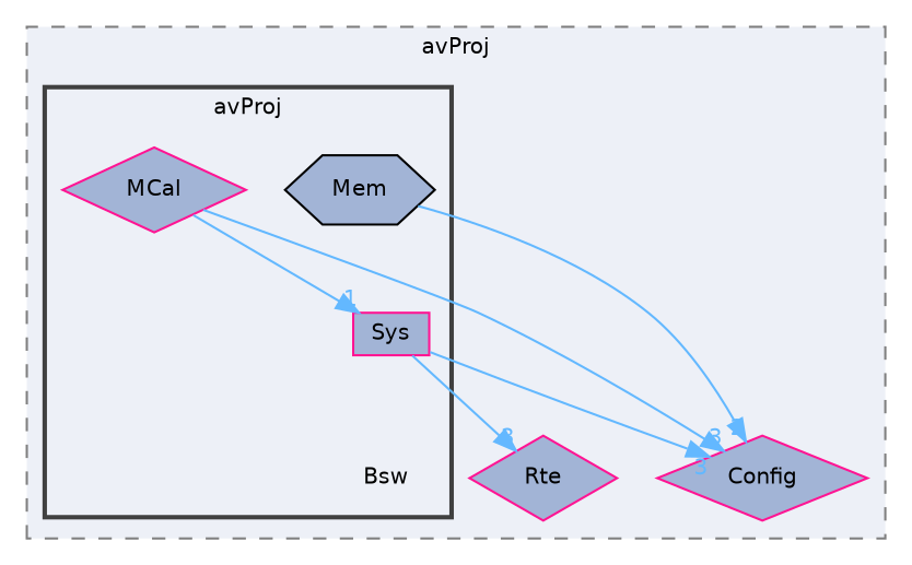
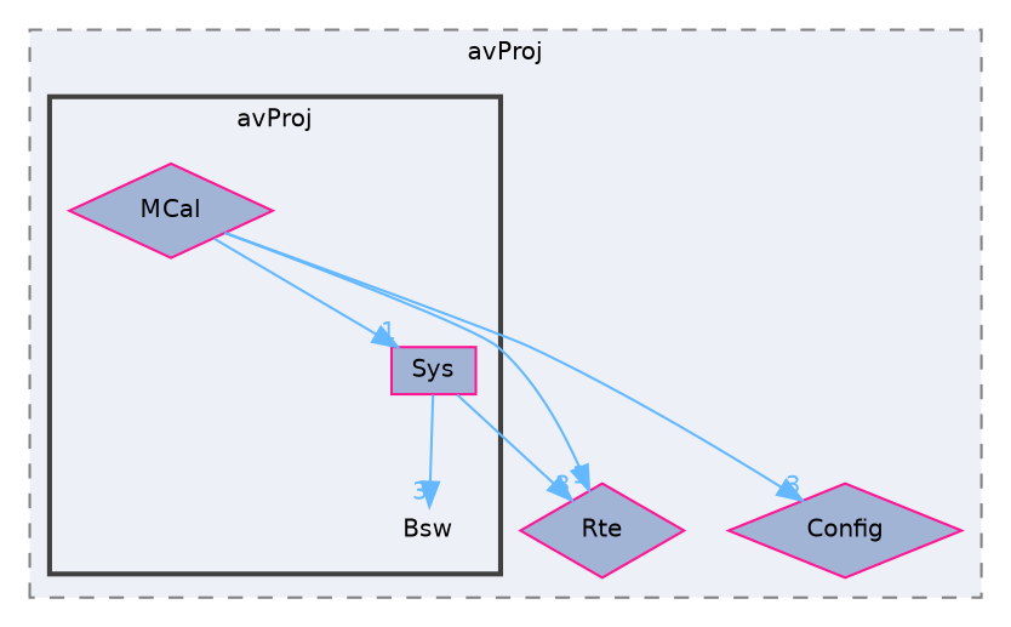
  digraph {
    compound=true
    node [color=deeppink fontname=Helvetica fontsize=10 shape=diamond fillcolor="#a2b4d6" style=filled]
    edge [color=steelblue1 fontcolor=steelblue1 fontname=Helvetica fontsize=10 headlabel=3 labeldistance=1.5 labelfontname=Helvetica labelfontsize=10]
    n1 [color=purple height=0.2 label=Bsw shape=plaintext width=0.4 fillcolor="" style=""]
    n2 [height=0.2 label=MCal width=0.4]
-   n3 [color=black height=0.2 label=Mem shape=hexagon width=0.4]
    n4 [height=0.2 label=Sys shape=box width=0.4]
    n5 [height=0.2 label=Rte width=0.4]
    n6 [height=0.2 label=Config width=0.4]
    subgraph cluster_1 {
      bgcolor="#edf0f7"
      fontname=Helvetica
      fontsize=10
      label=avProj
      pencolor=grey50
      style="filled,dashed"
      n5
      n6
      subgraph cluster_2 {
        bgcolor="#edf0f7"
        fontname=Helvetica
        fontsize=10
        label=avProj
        pencolor=grey25
        style="filled,bold"
        n1
        n2
-       n3
        n4
      }
    }
    n2 -> n4 [headlabel=1]
+   n2 -> n5 [headlabel=1]
    n2 -> n6
-   n3 -> n6 [headlabel=2]
    n4 -> n5
-   n4 -> n6
+   n4 -> n1
  }
